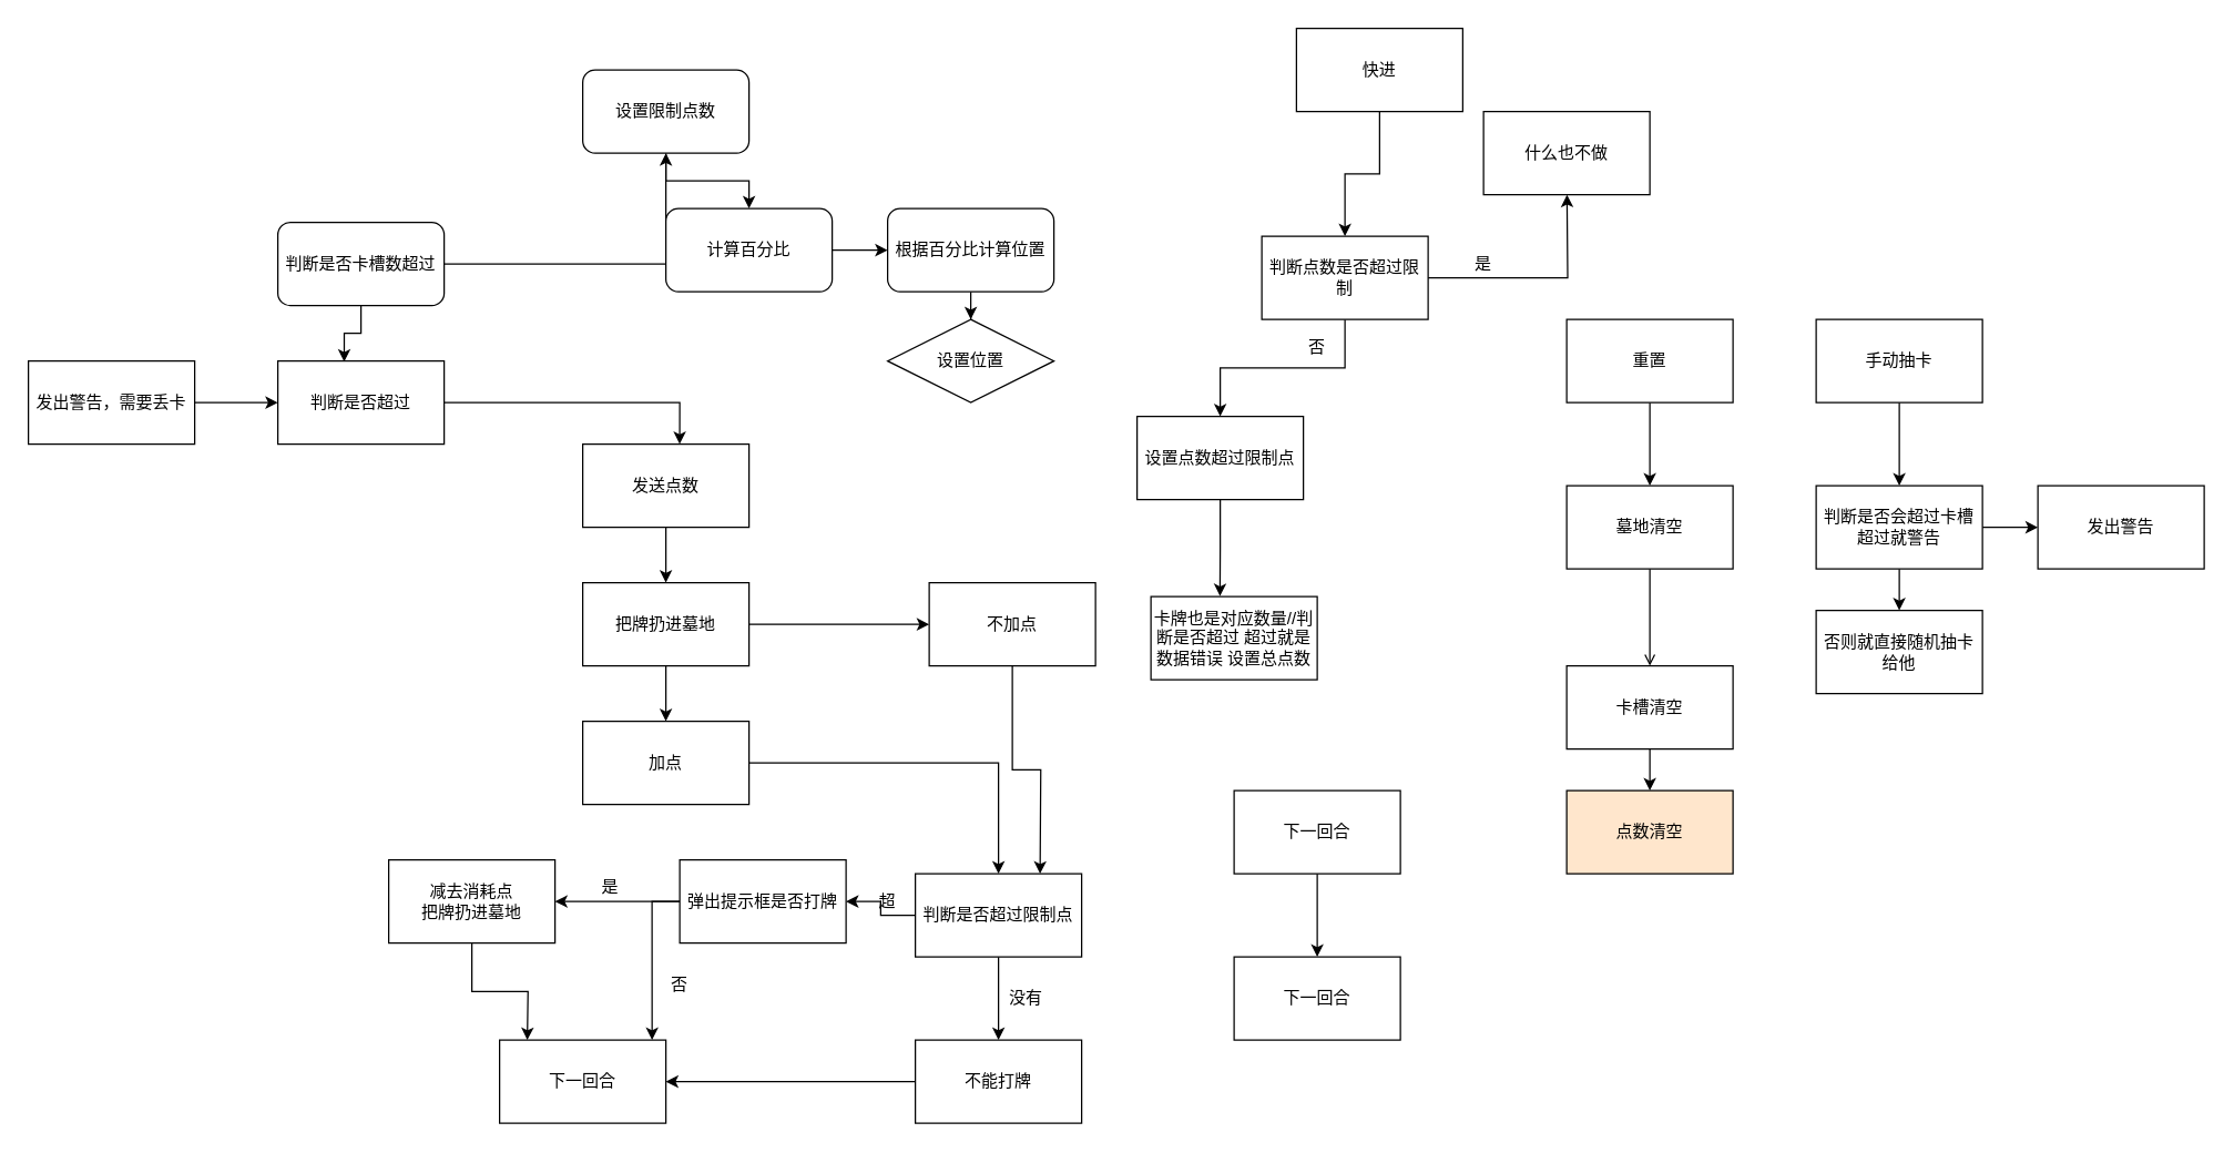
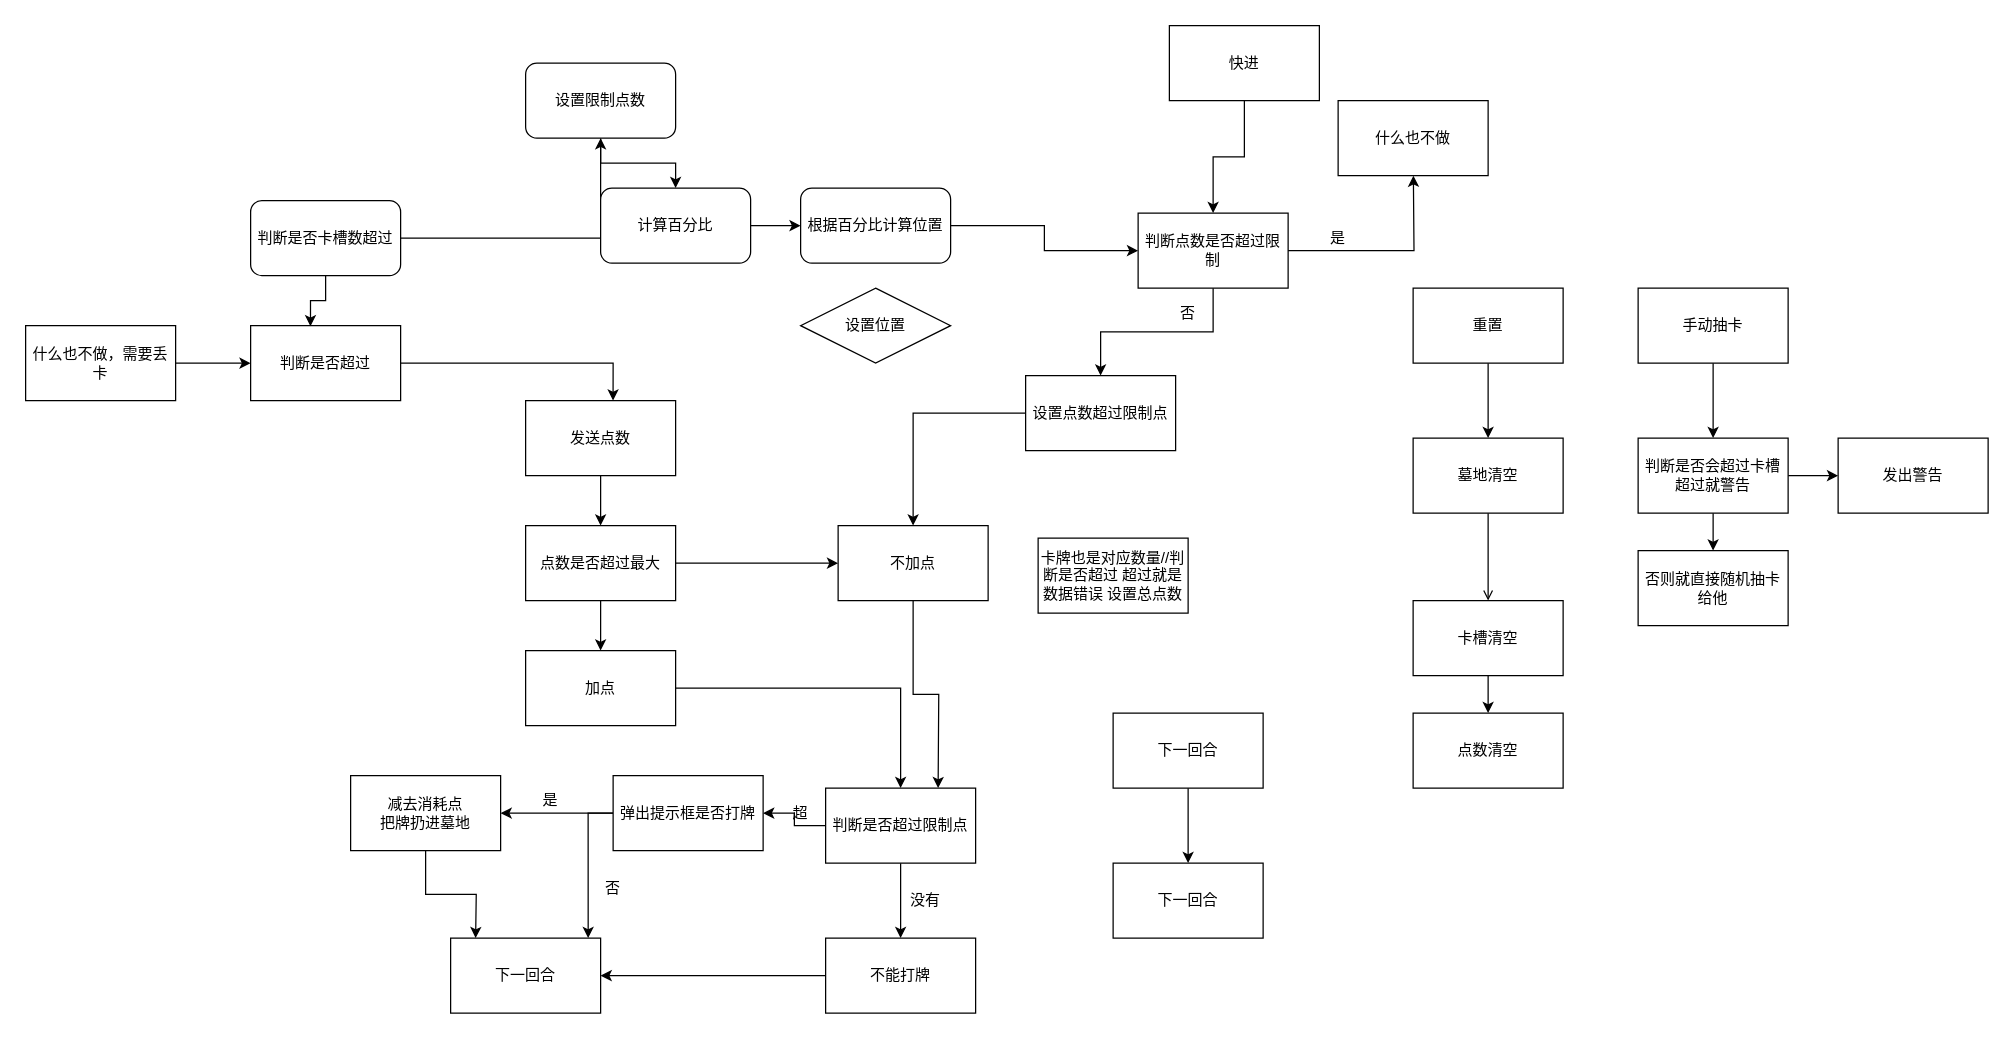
  <mxCell id="0" />
  <mxCell id="1" parent="0" />
  <mxCell id="2" style="edgeStyle=orthogonalEdgeStyle;rounded=0;orthogonalLoop=1;jettySize=auto;html=1;entryX=0.583;entryY=0;entryDx=0;entryDy=0;entryPerimeter=0;" edge="1" parent="1" source="3" target="5"><mxGeometry relative="1" as="geometry" /></mxCell>
  <mxCell id="3" value="判断是否超过" style="rounded=0;whiteSpace=wrap;html=1;" vertex="1" parent="1"><mxGeometry x="200" y="260" width="120" height="60" as="geometry" /></mxCell>
  <mxCell id="4" style="edgeStyle=orthogonalEdgeStyle;rounded=0;orthogonalLoop=1;jettySize=auto;html=1;" edge="1" parent="1" source="5" target="15"><mxGeometry relative="1" as="geometry" /></mxCell>
  <mxCell id="5" value="发送点数" style="rounded=0;whiteSpace=wrap;html=1;" vertex="1" parent="1"><mxGeometry x="420" y="320" width="120" height="60" as="geometry" /></mxCell>
  <mxCell id="6" style="edgeStyle=orthogonalEdgeStyle;rounded=0;orthogonalLoop=1;jettySize=auto;html=1;" edge="1" parent="1" source="8" target="62"><mxGeometry relative="1" as="geometry" /></mxCell>
  <mxCell id="7" style="edgeStyle=orthogonalEdgeStyle;rounded=0;orthogonalLoop=1;jettySize=auto;html=1;entryX=0.399;entryY=0.01;entryDx=0;entryDy=0;entryPerimeter=0;" edge="1" parent="1" source="8" target="3"><mxGeometry relative="1" as="geometry"><Array as="points"><mxPoint x="260" y="240" /><mxPoint x="248" y="240" /></Array></mxGeometry></mxCell>
  <mxCell id="8" value="判断是否卡槽数超过" style="rounded=1;whiteSpace=wrap;html=1;" vertex="1" parent="1"><mxGeometry x="200" y="160" width="120" height="60" as="geometry" /></mxCell>
  <mxCell id="9" style="edgeStyle=orthogonalEdgeStyle;rounded=0;orthogonalLoop=1;jettySize=auto;html=1;entryX=0;entryY=0.5;entryDx=0;entryDy=0;" edge="1" parent="1" source="10" target="3"><mxGeometry relative="1" as="geometry" /></mxCell>
- <mxCell id="10" value="发出警告，需要丢卡" style="rounded=0;whiteSpace=wrap;html=1;" vertex="1" parent="1"><mxGeometry x="20" y="260" width="120" height="60" as="geometry" /></mxCell>
+ <mxCell id="10" value="什么也不做，需要丢卡" style="rounded=0;whiteSpace=wrap;html=1;" vertex="1" parent="1"><mxGeometry x="20" y="260" width="120" height="60" as="geometry" /></mxCell>
  <mxCell id="11" style="edgeStyle=orthogonalEdgeStyle;rounded=0;orthogonalLoop=1;jettySize=auto;html=1;entryX=0.5;entryY=0;entryDx=0;entryDy=0;" edge="1" parent="1" source="12" target="20"><mxGeometry relative="1" as="geometry" /></mxCell>
  <mxCell id="12" value="加点" style="rounded=0;whiteSpace=wrap;html=1;" vertex="1" parent="1"><mxGeometry x="420" y="520" width="120" height="60" as="geometry" /></mxCell>
  <mxCell id="13" style="edgeStyle=orthogonalEdgeStyle;rounded=0;orthogonalLoop=1;jettySize=auto;html=1;" edge="1" parent="1" source="15" target="12"><mxGeometry relative="1" as="geometry" /></mxCell>
  <mxCell id="14" style="edgeStyle=orthogonalEdgeStyle;rounded=0;orthogonalLoop=1;jettySize=auto;html=1;" edge="1" parent="1" source="15" target="17"><mxGeometry relative="1" as="geometry" /></mxCell>
- <mxCell id="15" value="把牌扔进墓地" style="rounded=0;whiteSpace=wrap;html=1;" vertex="1" parent="1"><mxGeometry x="420" y="420" width="120" height="60" as="geometry" /></mxCell>
+ <mxCell id="15" value="点数是否超过最大" style="rounded=0;whiteSpace=wrap;html=1;" vertex="1" parent="1"><mxGeometry x="420" y="420" width="120" height="60" as="geometry" /></mxCell>
  <mxCell id="16" style="edgeStyle=orthogonalEdgeStyle;rounded=0;orthogonalLoop=1;jettySize=auto;html=1;" edge="1" parent="1" source="17"><mxGeometry relative="1" as="geometry"><mxPoint x="750" y="630" as="targetPoint" /></mxGeometry></mxCell>
  <mxCell id="17" value="不加点" style="rounded=0;whiteSpace=wrap;html=1;" vertex="1" parent="1"><mxGeometry x="670" y="420" width="120" height="60" as="geometry" /></mxCell>
  <mxCell id="18" style="edgeStyle=orthogonalEdgeStyle;rounded=0;orthogonalLoop=1;jettySize=auto;html=1;entryX=1;entryY=0.5;entryDx=0;entryDy=0;" edge="1" parent="1" source="20" target="23"><mxGeometry relative="1" as="geometry" /></mxCell>
  <mxCell id="19" style="edgeStyle=orthogonalEdgeStyle;rounded=0;orthogonalLoop=1;jettySize=auto;html=1;entryX=0.5;entryY=0;entryDx=0;entryDy=0;" edge="1" parent="1" source="20" target="25"><mxGeometry relative="1" as="geometry" /></mxCell>
  <mxCell id="20" value="判断是否超过限制点" style="rounded=0;whiteSpace=wrap;html=1;" vertex="1" parent="1"><mxGeometry x="660" y="630" width="120" height="60" as="geometry" /></mxCell>
  <mxCell id="21" style="edgeStyle=orthogonalEdgeStyle;rounded=0;orthogonalLoop=1;jettySize=auto;html=1;" edge="1" parent="1" source="23" target="29"><mxGeometry relative="1" as="geometry" /></mxCell>
  <mxCell id="22" style="edgeStyle=orthogonalEdgeStyle;rounded=0;orthogonalLoop=1;jettySize=auto;html=1;entryX=0.917;entryY=0;entryDx=0;entryDy=0;entryPerimeter=0;" edge="1" parent="1" source="23" target="30"><mxGeometry relative="1" as="geometry" /></mxCell>
  <mxCell id="23" value="弹出提示框是否打牌" style="rounded=0;whiteSpace=wrap;html=1;" vertex="1" parent="1"><mxGeometry x="490" y="620" width="120" height="60" as="geometry" /></mxCell>
  <mxCell id="24" style="edgeStyle=orthogonalEdgeStyle;rounded=0;orthogonalLoop=1;jettySize=auto;html=1;" edge="1" parent="1" source="25" target="30"><mxGeometry relative="1" as="geometry" /></mxCell>
  <mxCell id="25" value="不能打牌" style="rounded=0;whiteSpace=wrap;html=1;" vertex="1" parent="1"><mxGeometry x="660" y="750" width="120" height="60" as="geometry" /></mxCell>
  <mxCell id="26" value="超" style="text;html=1;strokeColor=none;fillColor=none;align=center;verticalAlign=middle;whiteSpace=wrap;rounded=0;" vertex="1" parent="1"><mxGeometry x="620" y="640" width="40" height="20" as="geometry" /></mxCell>
  <mxCell id="27" value="没有" style="text;html=1;strokeColor=none;fillColor=none;align=center;verticalAlign=middle;whiteSpace=wrap;rounded=0;" vertex="1" parent="1"><mxGeometry x="720" y="710" width="40" height="20" as="geometry" /></mxCell>
  <mxCell id="28" style="edgeStyle=orthogonalEdgeStyle;rounded=0;orthogonalLoop=1;jettySize=auto;html=1;" edge="1" parent="1" source="29"><mxGeometry relative="1" as="geometry"><mxPoint x="380" y="750" as="targetPoint" /></mxGeometry></mxCell>
  <mxCell id="29" value="减去消耗点&lt;br&gt;把牌扔进墓地" style="rounded=0;whiteSpace=wrap;html=1;" vertex="1" parent="1"><mxGeometry x="280" y="620" width="120" height="60" as="geometry" /></mxCell>
  <mxCell id="30" value="下一回合" style="rounded=0;whiteSpace=wrap;html=1;" vertex="1" parent="1"><mxGeometry x="360" y="750" width="120" height="60" as="geometry" /></mxCell>
  <mxCell id="31" value="是" style="text;html=1;strokeColor=none;fillColor=none;align=center;verticalAlign=middle;whiteSpace=wrap;rounded=0;" vertex="1" parent="1"><mxGeometry x="420" y="630" width="40" height="20" as="geometry" /></mxCell>
  <mxCell id="32" value="否" style="text;html=1;strokeColor=none;fillColor=none;align=center;verticalAlign=middle;whiteSpace=wrap;rounded=0;" vertex="1" parent="1"><mxGeometry x="470" y="700" width="40" height="20" as="geometry" /></mxCell>
  <mxCell id="33" style="edgeStyle=orthogonalEdgeStyle;rounded=0;orthogonalLoop=1;jettySize=auto;html=1;" edge="1" parent="1" source="34" target="43"><mxGeometry relative="1" as="geometry" /></mxCell>
  <mxCell id="34" value="重置" style="rounded=0;whiteSpace=wrap;html=1;" vertex="1" parent="1"><mxGeometry x="1130" y="230" width="120" height="60" as="geometry" /></mxCell>
  <mxCell id="35" style="edgeStyle=orthogonalEdgeStyle;rounded=0;orthogonalLoop=1;jettySize=auto;html=1;entryX=0.5;entryY=0;entryDx=0;entryDy=0;" edge="1" parent="1" source="36" target="49"><mxGeometry relative="1" as="geometry" /></mxCell>
  <mxCell id="36" value="手动抽卡" style="rounded=0;whiteSpace=wrap;html=1;" vertex="1" parent="1"><mxGeometry x="1310" y="230" width="120" height="60" as="geometry" /></mxCell>
  <mxCell id="37" style="edgeStyle=orthogonalEdgeStyle;rounded=0;orthogonalLoop=1;jettySize=auto;html=1;" edge="1" parent="1" source="38" target="40"><mxGeometry relative="1" as="geometry" /></mxCell>
  <mxCell id="38" value="判断点数是否超过限制" style="rounded=0;whiteSpace=wrap;html=1;" vertex="1" parent="1"><mxGeometry x="910" y="170" width="120" height="60" as="geometry" /></mxCell>
- <mxCell id="39" style="edgeStyle=orthogonalEdgeStyle;rounded=0;orthogonalLoop=1;jettySize=auto;html=1;entryX=0.415;entryY=-0.006;entryDx=0;entryDy=0;entryPerimeter=0;" edge="1" parent="1" source="40" target="41"><mxGeometry relative="1" as="geometry" /></mxCell>
+ <mxCell id="39" style="edgeStyle=orthogonalEdgeStyle;rounded=0;orthogonalLoop=1;jettySize=auto;html=1;" edge="1" parent="1" source="40" target="17"><mxGeometry relative="1" as="geometry" /></mxCell>
  <mxCell id="40" value="设置点数超过限制点" style="rounded=0;whiteSpace=wrap;html=1;" vertex="1" parent="1"><mxGeometry x="820" y="300" width="120" height="60" as="geometry" /></mxCell>
  <mxCell id="41" value="卡牌也是对应数量//判断是否超过 超过就是数据错误 设置总点数" style="rounded=0;whiteSpace=wrap;html=1;" vertex="1" parent="1"><mxGeometry x="830" y="430" width="120" height="60" as="geometry" /></mxCell>
  <mxCell id="42" style="edgeStyle=orthogonalEdgeStyle;rounded=0;orthogonalLoop=1;jettySize=auto;html=1;endArrow=open;" edge="1" parent="1" source="43" target="45"><mxGeometry relative="1" as="geometry" /></mxCell>
  <mxCell id="43" value="墓地清空" style="rounded=0;whiteSpace=wrap;html=1;" vertex="1" parent="1"><mxGeometry x="1130" y="350" width="120" height="60" as="geometry" /></mxCell>
  <mxCell id="44" style="edgeStyle=orthogonalEdgeStyle;rounded=0;orthogonalLoop=1;jettySize=auto;html=1;" edge="1" parent="1" source="45" target="46"><mxGeometry relative="1" as="geometry" /></mxCell>
  <mxCell id="45" value="卡槽清空" style="rounded=0;whiteSpace=wrap;html=1;" vertex="1" parent="1"><mxGeometry x="1130" y="480" width="120" height="60" as="geometry" /></mxCell>
- <mxCell id="46" value="点数清空" style="rounded=0;whiteSpace=wrap;html=1;fillColor=#ffe6cc;" vertex="1" parent="1"><mxGeometry x="1130" y="570" width="120" height="60" as="geometry" /></mxCell>
+ <mxCell id="46" value="点数清空" style="rounded=0;whiteSpace=wrap;html=1;" vertex="1" parent="1"><mxGeometry x="1130" y="570" width="120" height="60" as="geometry" /></mxCell>
  <mxCell id="47" style="edgeStyle=orthogonalEdgeStyle;rounded=0;orthogonalLoop=1;jettySize=auto;html=1;" edge="1" parent="1" source="49" target="50"><mxGeometry relative="1" as="geometry" /></mxCell>
  <mxCell id="48" style="edgeStyle=orthogonalEdgeStyle;rounded=0;orthogonalLoop=1;jettySize=auto;html=1;" edge="1" parent="1" source="49"><mxGeometry relative="1" as="geometry"><mxPoint x="1470" y="380" as="targetPoint" /></mxGeometry></mxCell>
  <mxCell id="49" value="判断是否会超过卡槽 超过就警告" style="rounded=0;whiteSpace=wrap;html=1;" vertex="1" parent="1"><mxGeometry x="1310" y="350" width="120" height="60" as="geometry" /></mxCell>
  <mxCell id="50" value="否则就直接随机抽卡给他" style="rounded=0;whiteSpace=wrap;html=1;" vertex="1" parent="1"><mxGeometry x="1310" y="440" width="120" height="60" as="geometry" /></mxCell>
  <mxCell id="51" value="发出警告" style="rounded=0;whiteSpace=wrap;html=1;" vertex="1" parent="1"><mxGeometry x="1470" y="350" width="120" height="60" as="geometry" /></mxCell>
  <mxCell id="52" style="edgeStyle=orthogonalEdgeStyle;rounded=0;orthogonalLoop=1;jettySize=auto;html=1;" edge="1" parent="1" source="53" target="54"><mxGeometry relative="1" as="geometry" /></mxCell>
  <mxCell id="53" value="下一回合" style="rounded=0;whiteSpace=wrap;html=1;" vertex="1" parent="1"><mxGeometry x="890" y="570" width="120" height="60" as="geometry" /></mxCell>
  <mxCell id="54" value="下一回合" style="rounded=0;whiteSpace=wrap;html=1;" vertex="1" parent="1"><mxGeometry x="890" y="690" width="120" height="60" as="geometry" /></mxCell>
  <mxCell id="55" style="edgeStyle=orthogonalEdgeStyle;rounded=0;orthogonalLoop=1;jettySize=auto;html=1;" edge="1" parent="1" source="56" target="38"><mxGeometry relative="1" as="geometry" /></mxCell>
  <mxCell id="56" value="快进" style="rounded=0;whiteSpace=wrap;html=1;" vertex="1" parent="1"><mxGeometry x="935" y="20" width="120" height="60" as="geometry" /></mxCell>
  <mxCell id="57" value="否" style="text;html=1;strokeColor=none;fillColor=none;align=center;verticalAlign=middle;whiteSpace=wrap;rounded=0;" vertex="1" parent="1"><mxGeometry x="930" y="240" width="40" height="20" as="geometry" /></mxCell>
  <mxCell id="58" style="edgeStyle=orthogonalEdgeStyle;rounded=0;orthogonalLoop=1;jettySize=auto;html=1;" edge="1" parent="1" source="38"><mxGeometry relative="1" as="geometry"><mxPoint x="1130.2" y="140" as="targetPoint" /><mxPoint x="1030" y="200" as="sourcePoint" /></mxGeometry></mxCell>
  <mxCell id="59" value="是" style="text;html=1;strokeColor=none;fillColor=none;align=center;verticalAlign=middle;whiteSpace=wrap;rounded=0;" vertex="1" parent="1"><mxGeometry x="1050" y="180" width="40" height="20" as="geometry" /></mxCell>
  <mxCell id="60" value="什么也不做" style="rounded=0;whiteSpace=wrap;html=1;" vertex="1" parent="1"><mxGeometry x="1070" y="80" width="120" height="60" as="geometry" /></mxCell>
  <mxCell id="61" style="edgeStyle=orthogonalEdgeStyle;rounded=0;orthogonalLoop=1;jettySize=auto;html=1;entryX=0.5;entryY=0;entryDx=0;entryDy=0;" edge="1" parent="1" source="62" target="64"><mxGeometry relative="1" as="geometry" /></mxCell>
  <mxCell id="62" value="设置限制点数" style="rounded=1;whiteSpace=wrap;html=1;" vertex="1" parent="1"><mxGeometry x="420" y="50" width="120" height="60" as="geometry" /></mxCell>
  <mxCell id="63" style="edgeStyle=orthogonalEdgeStyle;rounded=0;orthogonalLoop=1;jettySize=auto;html=1;" edge="1" parent="1" source="64" target="66"><mxGeometry relative="1" as="geometry" /></mxCell>
  <mxCell id="64" value="计算百分比" style="rounded=1;whiteSpace=wrap;html=1;" vertex="1" parent="1"><mxGeometry x="480" y="150" width="120" height="60" as="geometry" /></mxCell>
- <mxCell id="65" style="edgeStyle=orthogonalEdgeStyle;rounded=0;orthogonalLoop=1;jettySize=auto;html=1;" edge="1" parent="1" source="66" target="67"><mxGeometry relative="1" as="geometry" /></mxCell>
+ <mxCell id="65" style="edgeStyle=orthogonalEdgeStyle;rounded=0;orthogonalLoop=1;jettySize=auto;html=1;" edge="1" parent="1" source="66" target="38"><mxGeometry relative="1" as="geometry" /></mxCell>
  <mxCell id="66" value="根据百分比计算位置" style="rounded=1;whiteSpace=wrap;html=1;" vertex="1" parent="1"><mxGeometry x="640" y="150" width="120" height="60" as="geometry" /></mxCell>
  <mxCell id="67" value="设置位置" style="rhombus;whiteSpace=wrap;html=1;" vertex="1" parent="1"><mxGeometry x="640" y="230" width="120" height="60" as="geometry" /></mxCell>
